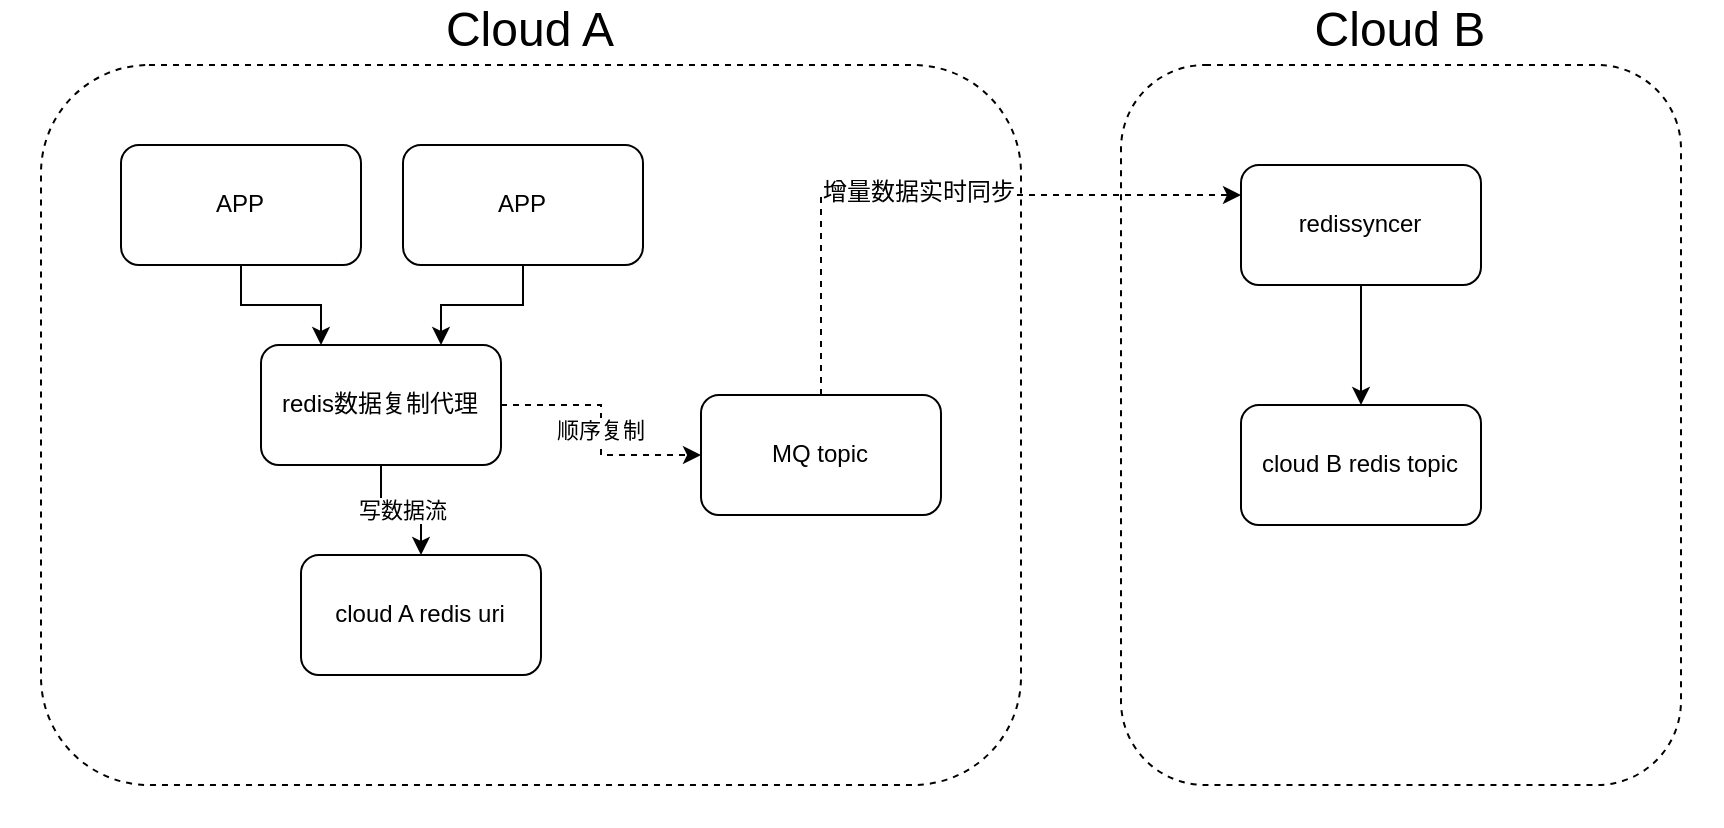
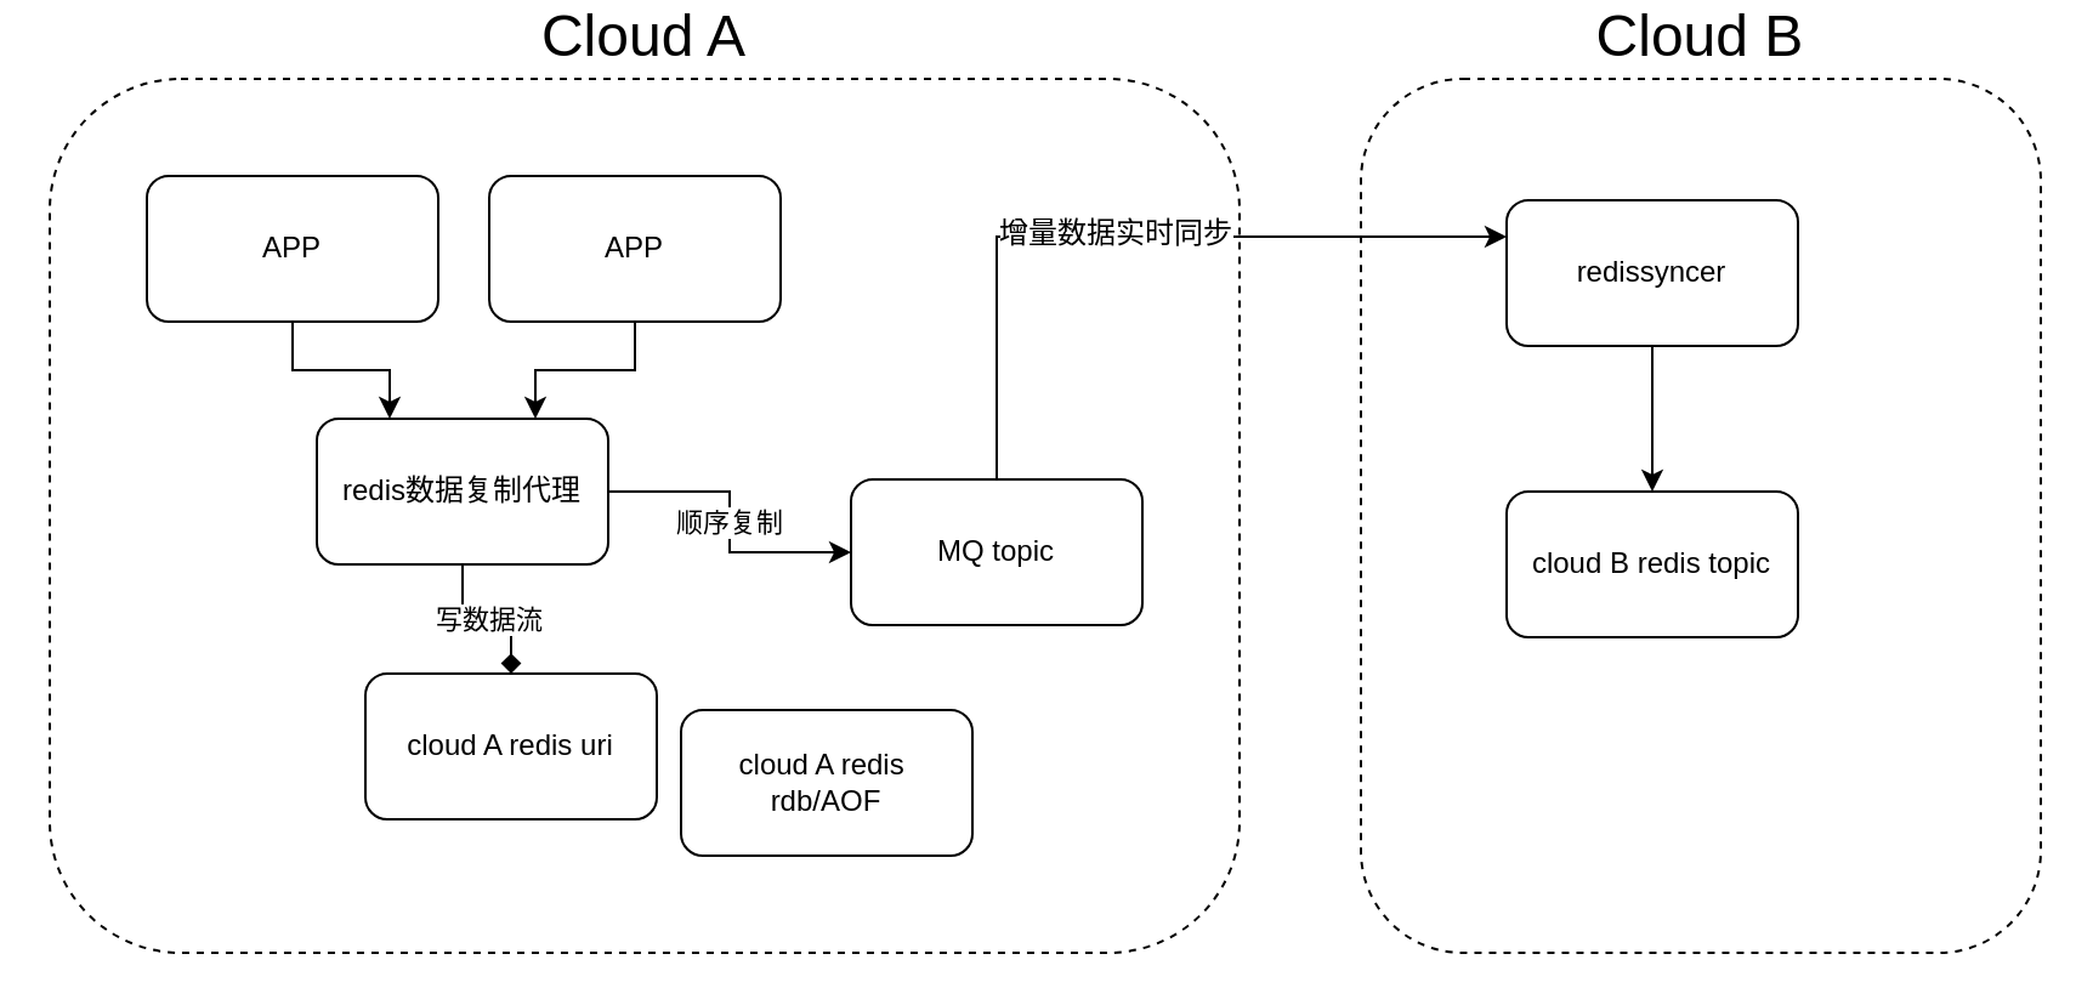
  <mxCell id="0" />
  <mxCell id="1" parent="0" />
  <mxCell id="2" value="&lt;font style=&quot;font-size: 24px&quot;&gt;Cloud A&lt;/font&gt;" style="rounded=1;whiteSpace=wrap;html=1;dashed=1;strokeColor=#000000;strokeWidth=1;fillColor=#ffffff;gradientColor=none;labelPosition=center;verticalLabelPosition=top;align=center;verticalAlign=bottom;" vertex="1" parent="1"><mxGeometry x="20" y="20" width="490" height="360" as="geometry" /></mxCell>
  <mxCell id="3" style="edgeStyle=orthogonalEdgeStyle;rounded=0;orthogonalLoop=1;jettySize=auto;html=1;entryX=0.25;entryY=0;entryDx=0;entryDy=0;" edge="1" parent="1" source="4" target="9"><mxGeometry relative="1" as="geometry" /></mxCell>
  <mxCell id="4" value="APP" style="rounded=1;whiteSpace=wrap;html=1;" vertex="1" parent="1"><mxGeometry x="60" y="60" width="120" height="60" as="geometry" /></mxCell>
  <mxCell id="5" style="edgeStyle=orthogonalEdgeStyle;rounded=0;orthogonalLoop=1;jettySize=auto;html=1;entryX=0.75;entryY=0;entryDx=0;entryDy=0;" edge="1" parent="1" source="6" target="9"><mxGeometry relative="1" as="geometry" /></mxCell>
  <mxCell id="6" value="APP" style="rounded=1;whiteSpace=wrap;html=1;" vertex="1" parent="1"><mxGeometry x="201" y="60" width="120" height="60" as="geometry" /></mxCell>
- <mxCell id="7" value="写数据流" style="edgeStyle=orthogonalEdgeStyle;rounded=0;orthogonalLoop=1;jettySize=auto;html=1;exitX=0.5;exitY=1;exitDx=0;exitDy=0;entryX=0.5;entryY=0;entryDx=0;entryDy=0;" edge="1" parent="1" source="9" target="10"><mxGeometry relative="1" as="geometry" /></mxCell>
- <mxCell id="8" value="顺序复制" style="edgeStyle=orthogonalEdgeStyle;rounded=0;orthogonalLoop=1;jettySize=auto;html=1;exitX=1;exitY=0.5;exitDx=0;exitDy=0;dashed=1;" edge="1" parent="1" source="9" target="14"><mxGeometry relative="1" as="geometry" /></mxCell>
+ <mxCell id="7" value="写数据流" style="edgeStyle=orthogonalEdgeStyle;rounded=0;orthogonalLoop=1;jettySize=auto;html=1;exitX=0.5;exitY=1;exitDx=0;exitDy=0;entryX=0.5;entryY=0;entryDx=0;entryDy=0;endArrow=diamond;" edge="1" parent="1" source="9" target="10"><mxGeometry relative="1" as="geometry" /></mxCell>
+ <mxCell id="8" value="顺序复制" style="edgeStyle=orthogonalEdgeStyle;rounded=0;orthogonalLoop=1;jettySize=auto;html=1;exitX=1;exitY=0.5;exitDx=0;exitDy=0;dashed=0;" edge="1" parent="1" source="9" target="14"><mxGeometry relative="1" as="geometry" /></mxCell>
  <mxCell id="9" value="redis数据复制代理" style="rounded=1;whiteSpace=wrap;html=1;" vertex="1" parent="1"><mxGeometry x="130" y="160" width="120" height="60" as="geometry" /></mxCell>
  <mxCell id="10" value="cloud A redis uri" style="rounded=1;whiteSpace=wrap;html=1;" vertex="1" parent="1"><mxGeometry x="150" y="265" width="120" height="60" as="geometry" /></mxCell>
  <mxCell id="11" value="&lt;font style=&quot;font-size: 24px&quot;&gt;Cloud B&lt;/font&gt;" style="rounded=1;whiteSpace=wrap;html=1;dashed=1;strokeColor=#000000;strokeWidth=1;fillColor=#ffffff;gradientColor=none;labelPosition=center;verticalLabelPosition=top;align=center;verticalAlign=bottom;" vertex="1" parent="1"><mxGeometry x="560" y="20" width="280" height="360" as="geometry" /></mxCell>
- <mxCell id="12" style="edgeStyle=orthogonalEdgeStyle;rounded=0;orthogonalLoop=1;jettySize=auto;html=1;exitX=0.5;exitY=0;exitDx=0;exitDy=0;dashed=1;entryX=0;entryY=0.25;entryDx=0;entryDy=0;" edge="1" parent="1" source="14" target="17"><mxGeometry relative="1" as="geometry" /></mxCell>
+ <mxCell id="12" style="edgeStyle=orthogonalEdgeStyle;rounded=0;orthogonalLoop=1;jettySize=auto;html=1;exitX=0.5;exitY=0;exitDx=0;exitDy=0;dashed=0;entryX=0;entryY=0.25;entryDx=0;entryDy=0;" edge="1" parent="1" source="14" target="17"><mxGeometry relative="1" as="geometry" /></mxCell>
  <mxCell id="13" value="增量数据实时同步" style="text;html=1;align=center;verticalAlign=middle;resizable=0;points=[];labelBackgroundColor=#ffffff;" vertex="1" connectable="0" parent="12"><mxGeometry x="-0.046" y="2" relative="1" as="geometry"><mxPoint as="offset" /></mxGeometry></mxCell>
  <mxCell id="14" value="MQ topic" style="rounded=1;whiteSpace=wrap;html=1;strokeColor=#000000;strokeWidth=1;fillColor=#ffffff;gradientColor=none;" vertex="1" parent="1"><mxGeometry x="350" y="185" width="120" height="60" as="geometry" /></mxCell>
  <mxCell id="15" value="cloud B redis topic" style="rounded=1;whiteSpace=wrap;html=1;" vertex="1" parent="1"><mxGeometry x="620" y="190" width="120" height="60" as="geometry" /></mxCell>
  <mxCell id="16" style="edgeStyle=orthogonalEdgeStyle;rounded=0;orthogonalLoop=1;jettySize=auto;html=1;exitX=0.5;exitY=1;exitDx=0;exitDy=0;entryX=0.5;entryY=0;entryDx=0;entryDy=0;" edge="1" parent="1" source="17" target="15"><mxGeometry relative="1" as="geometry" /></mxCell>
  <mxCell id="17" value="redissyncer" style="rounded=1;whiteSpace=wrap;html=1;strokeColor=#000000;strokeWidth=1;fillColor=#ffffff;gradientColor=none;" vertex="1" parent="1"><mxGeometry x="620" y="70" width="120" height="60" as="geometry" /></mxCell>
+ <mxCell id="18" value="cloud A redis&amp;nbsp; rdb/AOF" style="rounded=1;whiteSpace=wrap;html=1;strokeColor=#000000;strokeWidth=1;fillColor=#ffffff;gradientColor=none;" vertex="1" parent="1"><mxGeometry x="280" y="280" width="120" height="60" as="geometry" /></mxCell>
